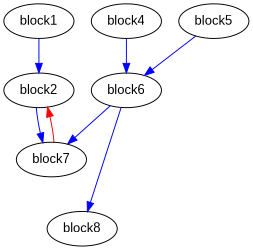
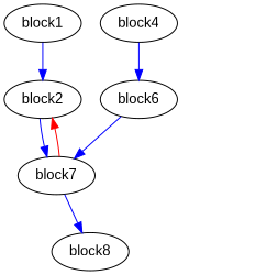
  digraph {
    fontname="Liberation Sans"
    splines=spline
    node [fontname="Liberation Sans"]
    edge [color=blue fontname="Liberation Sans" freq=1]
    block1
    block2
    block7
    block8
    block4
    block6
-   block5
    block1 -> block2
    block2 -> block7 [freq=989]
    block7 -> block2 [color=red freq=999]
-   block6 -> block8
+   block7 -> block8
    block4 -> block6 [freq=9]
    block6 -> block7 [freq=11]
-   block5 -> block6 [freq=2]
  }
